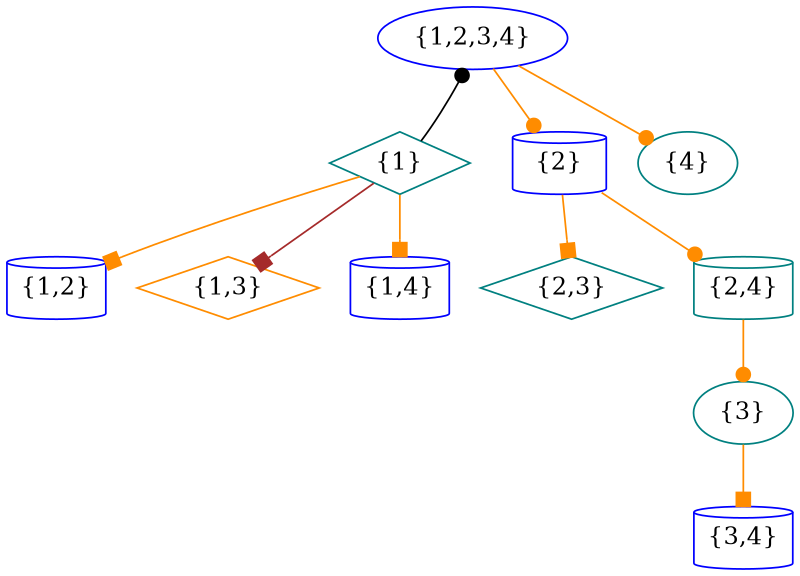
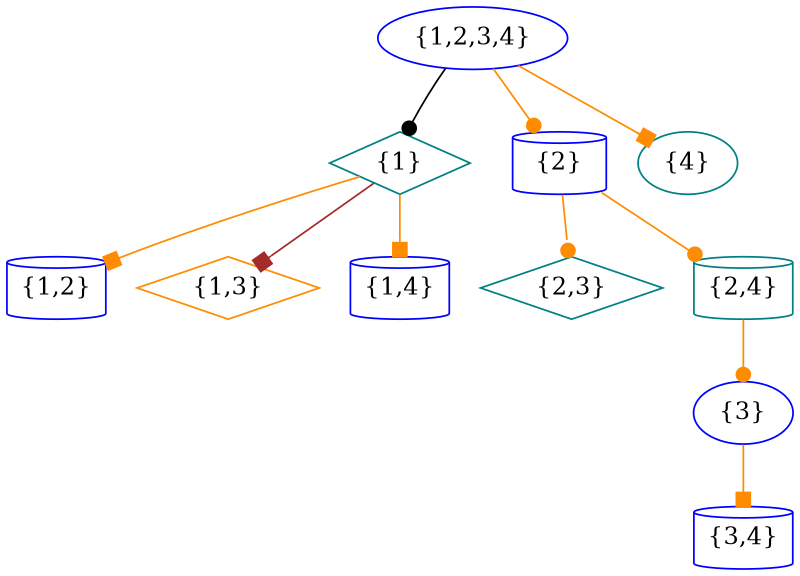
  digraph {
    node [color=blue shape=cylinder]
    edge [arrowhead=dot color=darkorange]
    "{1,2,3,4}" [shape=ellipse]
    "{1}" [color=teal shape=diamond]
    "{2}"
    "{4}" [color=teal shape=ellipse]
    "{1,2}"
    "{1,3}" [color=darkorange shape=diamond]
    "{1,4}"
    "{2,3}" [color=teal shape=diamond]
    "{2,4}" [color=teal]
-   "{3}" [color=teal shape=ellipse]
+   "{3}" [shape=ellipse]
    "{3,4}"
-   "{1}" -> "{1,2,3,4}" [color=black]
+   "{1,2,3,4}" -> "{1}" [color=black]
    "{1,2,3,4}" -> "{2}"
-   "{1,2,3,4}" -> "{4}"
+   "{1,2,3,4}" -> "{4}" [arrowhead=box]
    "{1}" -> "{1,2}" [arrowhead=box]
    "{1}" -> "{1,3}" [arrowhead=box color=brown]
    "{1}" -> "{1,4}" [arrowhead=box]
-   "{2}" -> "{2,3}" [arrowhead=box]
+   "{2}" -> "{2,3}"
    "{2}" -> "{2,4}"
    "{2,4}" -> "{3}"
    "{3}" -> "{3,4}" [arrowhead=box]
  }
